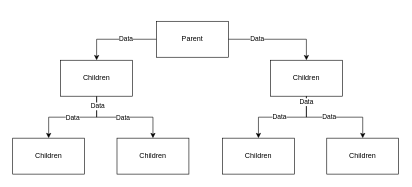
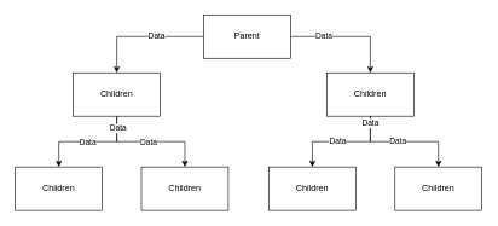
  <mxCell id="0" />
  <mxCell id="1" parent="0" />
  <mxCell id="2" style="edgeStyle=orthogonalEdgeStyle;rounded=0;orthogonalLoop=1;jettySize=auto;html=1;exitX=0;exitY=0.5;exitDx=0;exitDy=0;entryX=0.5;entryY=0;entryDx=0;entryDy=0;" edge="1" parent="1" source="4" target="10"><mxGeometry relative="1" as="geometry" /></mxCell>
  <mxCell id="3" value="Data" style="edgeLabel;html=1;align=center;verticalAlign=middle;resizable=0;points=[];" vertex="1" connectable="0" parent="2"><mxGeometry x="-0.223" y="-1" relative="1" as="geometry"><mxPoint as="offset" /></mxGeometry></mxCell>
- <mxCell id="4" value="Parent" style="rounded=0;whiteSpace=wrap;html=1;" vertex="1" parent="1"><mxGeometry x="260" y="35" width="120" height="60" as="geometry" /></mxCell>
+ <mxCell id="4" value="Parent" style="rounded=0;whiteSpace=wrap;html=1;" vertex="1" parent="1"><mxGeometry x="280" y="20" width="120" height="60" as="geometry" /></mxCell>
  <mxCell id="5" style="edgeStyle=orthogonalEdgeStyle;rounded=0;orthogonalLoop=1;jettySize=auto;html=1;" edge="1" parent="1" source="10" target="12"><mxGeometry relative="1" as="geometry" /></mxCell>
  <mxCell id="6" style="edgeStyle=orthogonalEdgeStyle;rounded=0;orthogonalLoop=1;jettySize=auto;html=1;exitX=0.5;exitY=1;exitDx=0;exitDy=0;" edge="1" parent="1" source="10" target="11"><mxGeometry relative="1" as="geometry" /></mxCell>
  <mxCell id="7" value="Data" style="edgeLabel;html=1;align=center;verticalAlign=middle;resizable=0;points=[];" vertex="1" connectable="0" parent="6"><mxGeometry x="-0.887" y="1" relative="1" as="geometry"><mxPoint y="7" as="offset" /></mxGeometry></mxCell>
  <mxCell id="8" value="Data" style="edgeLabel;html=1;align=center;verticalAlign=middle;resizable=0;points=[];" vertex="1" connectable="0" parent="6"><mxGeometry x="-0.887" y="1" relative="1" as="geometry"><mxPoint x="42" y="26" as="offset" /></mxGeometry></mxCell>
  <mxCell id="9" value="Data" style="edgeLabel;html=1;align=center;verticalAlign=middle;resizable=0;points=[];" vertex="1" connectable="0" parent="6"><mxGeometry x="-0.887" y="1" relative="1" as="geometry"><mxPoint x="-42" y="26" as="offset" /></mxGeometry></mxCell>
  <mxCell id="10" value="Children" style="rounded=0;whiteSpace=wrap;html=1;" vertex="1" parent="1"><mxGeometry x="100" y="100" width="120" height="60" as="geometry" /></mxCell>
  <mxCell id="11" value="Children" style="rounded=0;whiteSpace=wrap;html=1;" vertex="1" parent="1"><mxGeometry x="194" y="230" width="120" height="60" as="geometry" /></mxCell>
  <mxCell id="12" value="Children" style="rounded=0;whiteSpace=wrap;html=1;" vertex="1" parent="1"><mxGeometry x="20" y="230" width="120" height="60" as="geometry" /></mxCell>
  <mxCell id="13" value="Children" style="rounded=0;whiteSpace=wrap;html=1;" vertex="1" parent="1"><mxGeometry x="450" y="100" width="120" height="60" as="geometry" /></mxCell>
  <mxCell id="14" style="edgeStyle=orthogonalEdgeStyle;rounded=0;orthogonalLoop=1;jettySize=auto;html=1;exitX=1;exitY=0.5;exitDx=0;exitDy=0;entryX=0.5;entryY=0;entryDx=0;entryDy=0;" edge="1" target="13" parent="1" source="4"><mxGeometry relative="1" as="geometry"><mxPoint x="630" y="50" as="sourcePoint" /></mxGeometry></mxCell>
  <mxCell id="15" value="Data" style="edgeLabel;html=1;align=center;verticalAlign=middle;resizable=0;points=[];" vertex="1" connectable="0" parent="14"><mxGeometry x="-0.432" y="1" relative="1" as="geometry"><mxPoint as="offset" /></mxGeometry></mxCell>
  <mxCell id="16" style="edgeStyle=orthogonalEdgeStyle;rounded=0;orthogonalLoop=1;jettySize=auto;html=1;exitX=0.5;exitY=1;exitDx=0;exitDy=0;" edge="1" source="13" target="22" parent="1"><mxGeometry relative="1" as="geometry" /></mxCell>
  <mxCell id="17" value="Data" style="edgeLabel;html=1;align=center;verticalAlign=middle;resizable=0;points=[];" vertex="1" connectable="0" parent="16"><mxGeometry x="-0.127" y="1" relative="1" as="geometry"><mxPoint as="offset" /></mxGeometry></mxCell>
  <mxCell id="18" style="edgeStyle=orthogonalEdgeStyle;rounded=0;orthogonalLoop=1;jettySize=auto;html=1;" edge="1" source="13" target="21" parent="1"><mxGeometry relative="1" as="geometry" /></mxCell>
  <mxCell id="19" value="Data" style="edgeLabel;html=1;align=center;verticalAlign=middle;resizable=0;points=[];" vertex="1" connectable="0" parent="18"><mxGeometry x="0.076" y="-2" relative="1" as="geometry"><mxPoint as="offset" /></mxGeometry></mxCell>
  <mxCell id="20" value="Data" style="edgeLabel;html=1;align=center;verticalAlign=middle;resizable=0;points=[];" vertex="1" connectable="0" parent="18"><mxGeometry x="-0.876" y="-1" relative="1" as="geometry"><mxPoint as="offset" /></mxGeometry></mxCell>
  <mxCell id="21" value="Children" style="rounded=0;whiteSpace=wrap;html=1;" vertex="1" parent="1"><mxGeometry x="370" y="230" width="120" height="60" as="geometry" /></mxCell>
  <mxCell id="22" value="Children" style="rounded=0;whiteSpace=wrap;html=1;" vertex="1" parent="1"><mxGeometry x="544" y="230" width="120" height="60" as="geometry" /></mxCell>
